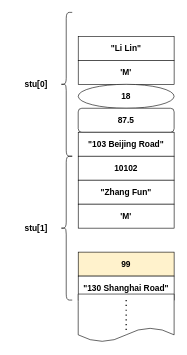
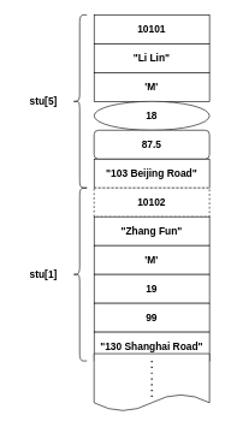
  <mxCell id="0" />
  <mxCell id="1" parent="0" />
- <mxCell id="2" value="&lt;span style=&quot;font-size: 14px&quot;&gt;&lt;b&gt;stu[0]&lt;/b&gt;&lt;/span&gt;" style="text;html=1;strokeColor=none;fillColor=none;align=center;verticalAlign=middle;whiteSpace=wrap;rounded=0;" vertex="1" parent="1"><mxGeometry x="20" y="120" width="80" height="40" as="geometry" /></mxCell>
+ <mxCell id="2" value="&lt;span style=&quot;font-size: 14px&quot;&gt;&lt;b&gt;stu[5]&lt;/b&gt;&lt;/span&gt;" style="text;html=1;strokeColor=none;fillColor=none;align=center;verticalAlign=middle;whiteSpace=wrap;rounded=0;" vertex="1" parent="1"><mxGeometry x="20" y="120" width="80" height="40" as="geometry" /></mxCell>
+ <mxCell id="3" value="&lt;span style=&quot;font-size: 14px&quot;&gt;&lt;b&gt;10101&lt;/b&gt;&lt;/span&gt;" style="rounded=0;whiteSpace=wrap;html=1;" vertex="1" parent="1"><mxGeometry x="130" y="20" width="160" height="40" as="geometry" /></mxCell>
  <mxCell id="4" value="&lt;span style=&quot;font-size: 14px&quot;&gt;&lt;b&gt;&quot;Li Lin&quot;&lt;/b&gt;&lt;/span&gt;" style="rounded=0;whiteSpace=wrap;html=1;" vertex="1" parent="1"><mxGeometry x="130" y="60" width="160" height="40" as="geometry" /></mxCell>
  <mxCell id="5" value="&lt;span style=&quot;font-size: 14px&quot;&gt;&lt;b&gt;'M'&lt;/b&gt;&lt;/span&gt;" style="rounded=0;whiteSpace=wrap;html=1;" vertex="1" parent="1"><mxGeometry x="130" y="100" width="160" height="40" as="geometry" /></mxCell>
  <mxCell id="6" value="&lt;span style=&quot;font-size: 14px&quot;&gt;&lt;b&gt;18&lt;/b&gt;&lt;/span&gt;" style="ellipse;whiteSpace=wrap;html=1;" vertex="1" parent="1"><mxGeometry x="130" y="140" width="160" height="40" as="geometry" /></mxCell>
  <mxCell id="7" value="&lt;span style=&quot;font-size: 14px&quot;&gt;&lt;b&gt;87.5&lt;/b&gt;&lt;/span&gt;" style="whiteSpace=wrap;html=1;rounded=1;" vertex="1" parent="1"><mxGeometry x="130" y="180" width="160" height="40" as="geometry" /></mxCell>
  <mxCell id="8" value="&lt;span style=&quot;font-size: 14px&quot;&gt;&lt;b&gt;&quot;103 Beijing Road&quot;&lt;/b&gt;&lt;/span&gt;" style="rounded=0;whiteSpace=wrap;html=1;" vertex="1" parent="1"><mxGeometry x="130" y="220" width="160" height="40" as="geometry" /></mxCell>
  <mxCell id="9" value="" style="shape=curlyBracket;whiteSpace=wrap;html=1;rounded=1;" vertex="1" parent="1"><mxGeometry x="100" y="20" width="20" height="240" as="geometry" /></mxCell>
  <mxCell id="10" value="&lt;span style=&quot;font-size: 14px&quot;&gt;&lt;b&gt;stu[1]&lt;/b&gt;&lt;/span&gt;" style="text;html=1;strokeColor=none;fillColor=none;align=center;verticalAlign=middle;whiteSpace=wrap;rounded=0;" vertex="1" parent="1"><mxGeometry x="20" y="360" width="80" height="40" as="geometry" /></mxCell>
- <mxCell id="11" value="&lt;span style=&quot;font-size: 14px&quot;&gt;&lt;b&gt;10102&lt;/b&gt;&lt;/span&gt;" style="rounded=0;whiteSpace=wrap;html=1;" vertex="1" parent="1"><mxGeometry x="130" y="260" width="160" height="40" as="geometry" /></mxCell>
+ <mxCell id="11" value="&lt;span style=&quot;font-size: 14px&quot;&gt;&lt;b&gt;10102&lt;/b&gt;&lt;/span&gt;" style="rounded=0;whiteSpace=wrap;html=1;dashed=1;" vertex="1" parent="1"><mxGeometry x="130" y="260" width="160" height="40" as="geometry" /></mxCell>
  <mxCell id="12" value="&lt;span style=&quot;font-size: 14px&quot;&gt;&lt;b&gt;&quot;Zhang Fun&quot;&lt;/b&gt;&lt;/span&gt;" style="rounded=0;whiteSpace=wrap;html=1;" vertex="1" parent="1"><mxGeometry x="130" y="300" width="160" height="40" as="geometry" /></mxCell>
  <mxCell id="13" value="&lt;span style=&quot;font-size: 14px&quot;&gt;&lt;b&gt;'M'&lt;/b&gt;&lt;/span&gt;" style="rounded=0;whiteSpace=wrap;html=1;" vertex="1" parent="1"><mxGeometry x="130" y="340" width="160" height="40" as="geometry" /></mxCell>
- <mxCell id="15" value="&lt;span style=&quot;font-size: 14px&quot;&gt;&lt;b&gt;99&lt;/b&gt;&lt;/span&gt;" style="rounded=0;whiteSpace=wrap;html=1;fillColor=#fff2cc;" vertex="1" parent="1"><mxGeometry x="130" y="420" width="160" height="40" as="geometry" /></mxCell>
+ <mxCell id="14" value="&lt;span style=&quot;font-size: 14px&quot;&gt;&lt;b&gt;19&lt;/b&gt;&lt;/span&gt;" style="rounded=0;whiteSpace=wrap;html=1;" vertex="1" parent="1"><mxGeometry x="130" y="380" width="160" height="40" as="geometry" /></mxCell>
+ <mxCell id="15" value="&lt;span style=&quot;font-size: 14px&quot;&gt;&lt;b&gt;99&lt;/b&gt;&lt;/span&gt;" style="rounded=0;whiteSpace=wrap;html=1;" vertex="1" parent="1"><mxGeometry x="130" y="420" width="160" height="40" as="geometry" /></mxCell>
  <mxCell id="16" value="&lt;span style=&quot;font-size: 14px&quot;&gt;&lt;b&gt;&quot;130 Shanghai Road&quot;&lt;/b&gt;&lt;/span&gt;" style="rounded=0;whiteSpace=wrap;html=1;" vertex="1" parent="1"><mxGeometry x="130" y="460" width="160" height="40" as="geometry" /></mxCell>
  <mxCell id="17" value="" style="shape=curlyBracket;whiteSpace=wrap;html=1;rounded=1;" vertex="1" parent="1"><mxGeometry x="100" y="260" width="20" height="240" as="geometry" /></mxCell>
  <mxCell id="18" value="" style="shape=document;whiteSpace=wrap;html=1;boundedLbl=1;" vertex="1" parent="1"><mxGeometry x="130" y="490" width="160" height="80" as="geometry" /></mxCell>
  <mxCell id="19" value="" style="endArrow=none;dashed=1;html=1;dashPattern=1 3;strokeWidth=2;" edge="1" parent="1"><mxGeometry width="50" height="50" relative="1" as="geometry"><mxPoint x="210" y="550" as="sourcePoint" /><mxPoint x="210" y="500" as="targetPoint" /></mxGeometry></mxCell>
